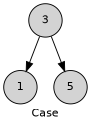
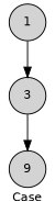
  digraph {
    fontname="DejaVu Sans"
    fontsize=12
    label=Case
    node [fontname="DejaVu Sans" fontsize=12 shape=circle style=filled]
    edge [fontname="DejaVu Sans" fontsize=12]
    1
    3
-   5
-   3 -> 1
+   5 [label=9]
+   1 -> 3
    3 -> 5
  }
